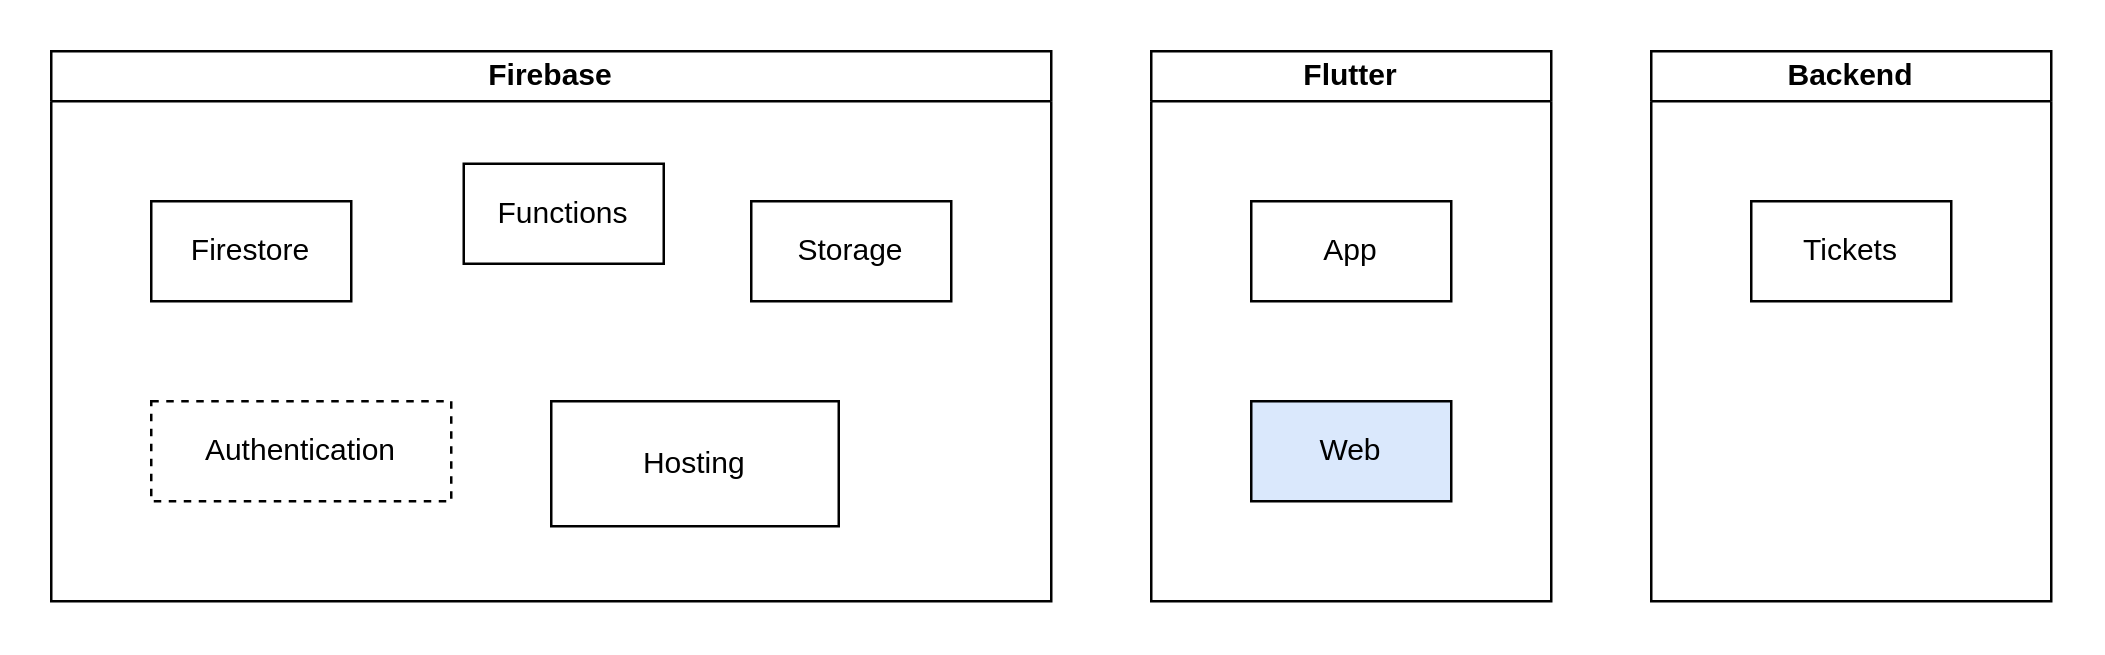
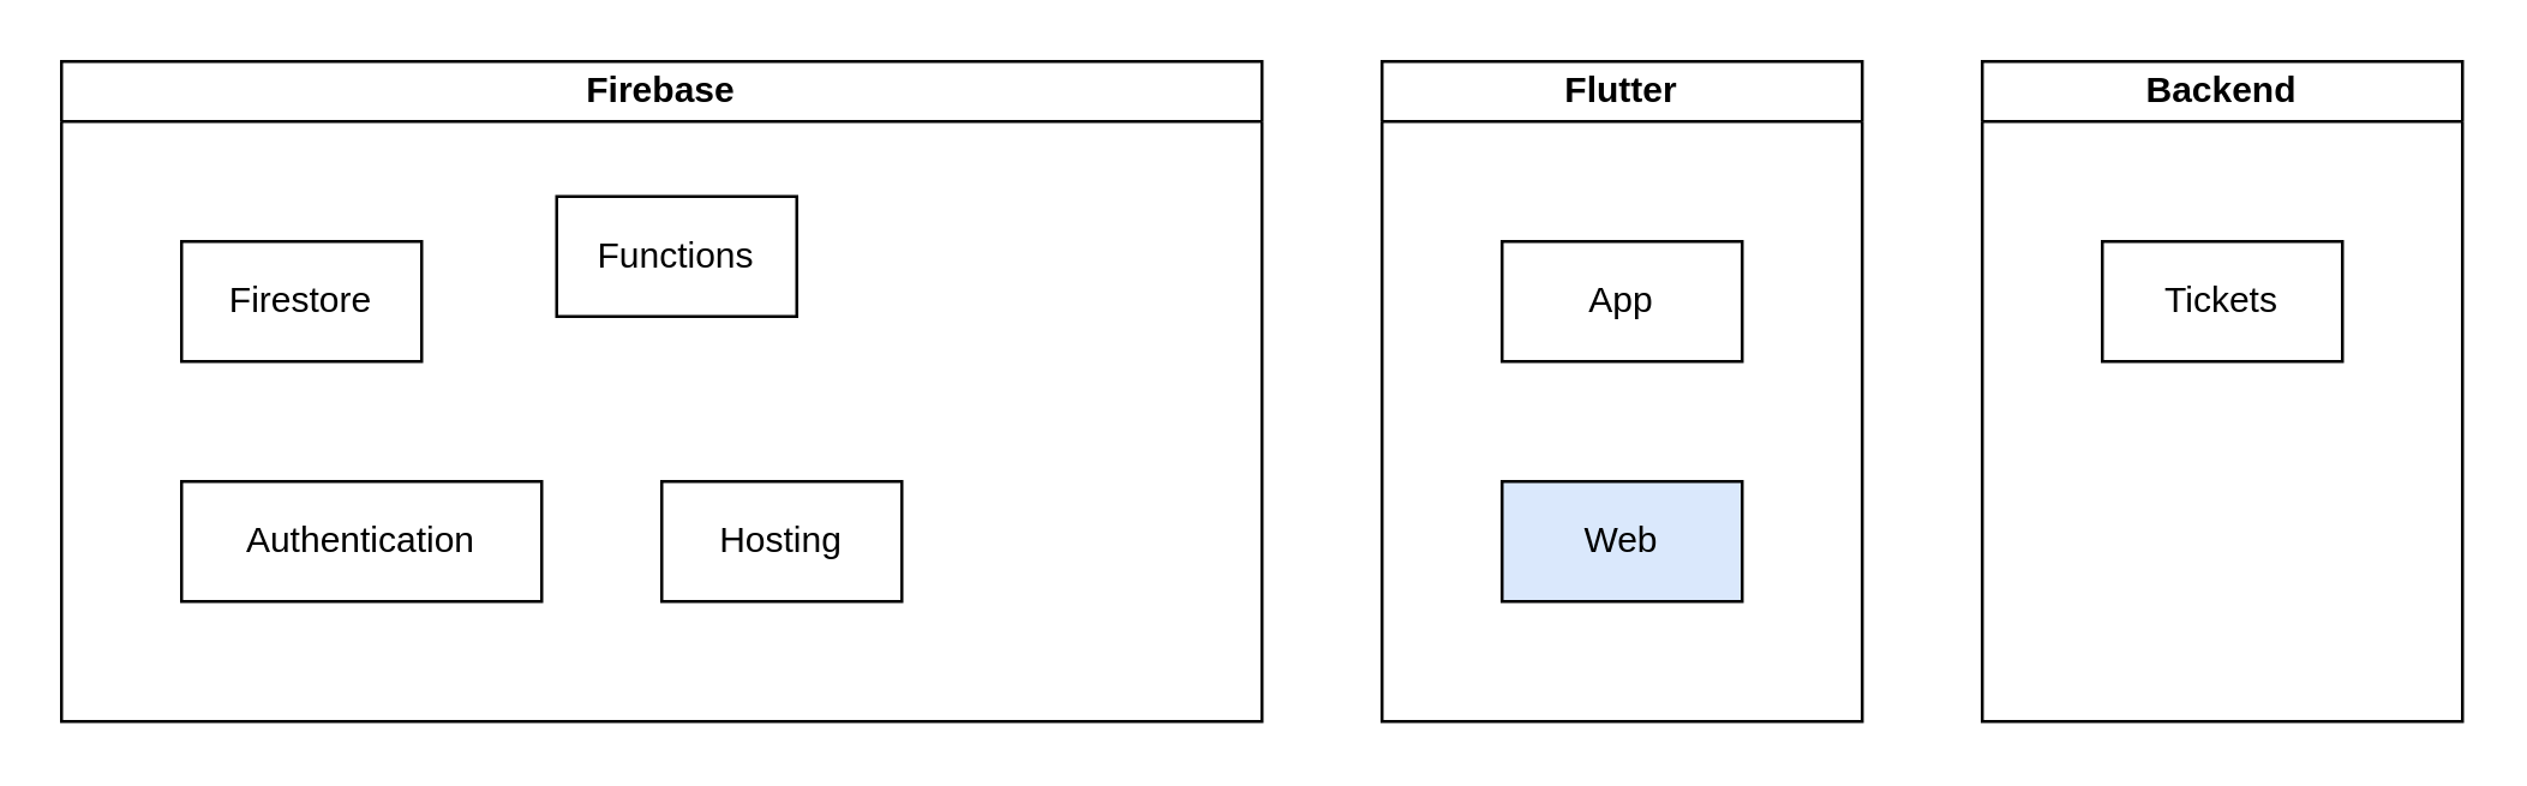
  <mxCell id="0" />
  <mxCell id="1" parent="0" />
  <mxCell id="2" value="Backend" style="swimlane;whiteSpace=wrap;html=1;startSize=20;" vertex="1" parent="1"><mxGeometry x="660" y="20" width="160" height="220" as="geometry" /></mxCell>
  <mxCell id="3" value="Tickets" style="rounded=0;whiteSpace=wrap;html=1;" vertex="1" parent="2"><mxGeometry x="40" y="60" width="80" height="40" as="geometry" /></mxCell>
  <mxCell id="4" value="Firebase" style="swimlane;whiteSpace=wrap;html=1;startSize=20;" parent="1" vertex="1"><mxGeometry x="20" y="20" width="400" height="220" as="geometry" /></mxCell>
- <mxCell id="5" value="Storage" style="rounded=0;whiteSpace=wrap;html=1;" parent="4" vertex="1"><mxGeometry x="280" y="60" width="80" height="40" as="geometry" /></mxCell>
  <mxCell id="6" value="Firestore" style="rounded=0;whiteSpace=wrap;html=1;" parent="4" vertex="1"><mxGeometry x="40" y="60" width="80" height="40" as="geometry" /></mxCell>
- <mxCell id="7" value="Authentication" style="rounded=0;whiteSpace=wrap;html=1;dashed=1;" parent="4" vertex="1"><mxGeometry x="40" y="140" width="120" height="40" as="geometry" /></mxCell>
+ <mxCell id="7" value="Authentication" style="rounded=0;whiteSpace=wrap;html=1;" parent="4" vertex="1"><mxGeometry x="40" y="140" width="120" height="40" as="geometry" /></mxCell>
  <mxCell id="8" value="Functions" style="rounded=0;whiteSpace=wrap;html=1;" parent="4" vertex="1"><mxGeometry x="165" y="45" width="80" height="40" as="geometry" /></mxCell>
- <mxCell id="9" value="Hosting" style="rounded=0;whiteSpace=wrap;html=1;" parent="4" vertex="1"><mxGeometry x="200" y="140" width="115" height="50" as="geometry" /></mxCell>
+ <mxCell id="9" value="Hosting" style="rounded=0;whiteSpace=wrap;html=1;" parent="4" vertex="1"><mxGeometry x="200" y="140" width="80" height="40" as="geometry" /></mxCell>
  <mxCell id="10" value="Flutter" style="swimlane;whiteSpace=wrap;html=1;startSize=20;" parent="1" vertex="1"><mxGeometry x="460" y="20" width="160" height="220" as="geometry" /></mxCell>
  <mxCell id="11" value="Web" style="rounded=0;whiteSpace=wrap;html=1;fillColor=#dae8fc;" parent="10" vertex="1"><mxGeometry x="40" y="140" width="80" height="40" as="geometry" /></mxCell>
  <mxCell id="12" value="App" style="rounded=0;whiteSpace=wrap;html=1;" parent="10" vertex="1"><mxGeometry x="40" y="60" width="80" height="40" as="geometry" /></mxCell>
